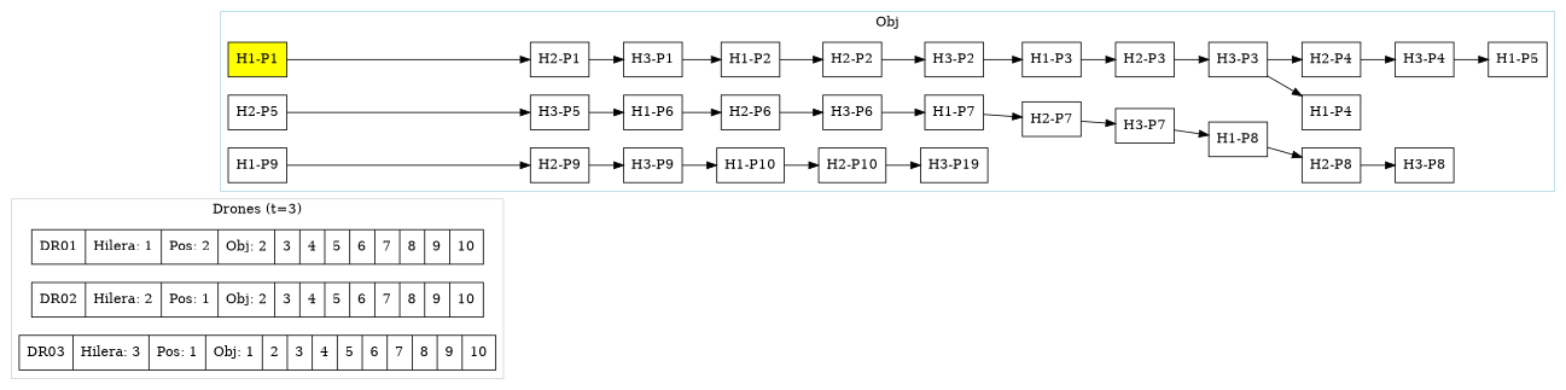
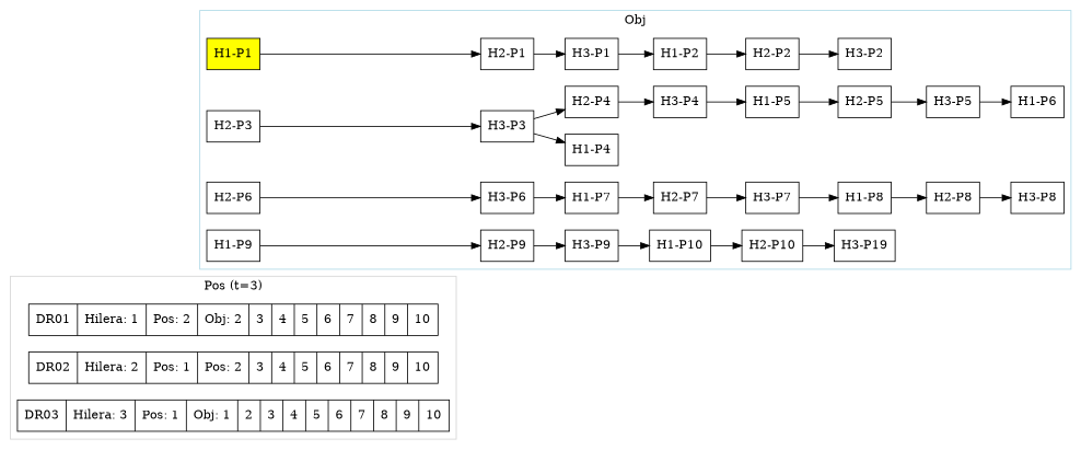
  digraph {
    rankdir=LR
    node [shape=record]
    n1 [label="{DR01|Hilera: 1|Pos: 2|Obj: 2|3|4|5|6|7|8|9|10}"]
-   n2 [label="{DR02|Hilera: 2|Pos: 1|Obj: 2|3|4|5|6|7|8|9|10}"]
+   n2 [label="{DR02|Hilera: 2|Pos: 1|Pos: 2|3|4|5|6|7|8|9|10}"]
    n3 [label="{DR03|Hilera: 3|Pos: 1|Obj: 1|2|3|4|5|6|7|8|9|10}"]
    n4 [fillcolor=yellow label="H1-P1" style=filled]
    n5 [label="H2-P1"]
    n6 [label="H3-P1"]
    n7 [label="H1-P2"]
    n8 [label="H2-P2"]
    n9 [label="H3-P2"]
-   n10 [label="H1-P3"]
    n11 [label="H2-P3"]
    n12 [label="H3-P3"]
    n13 [label="H1-P4"]
    n14 [label="H2-P4"]
    n15 [label="H3-P4"]
    n16 [label="H1-P5"]
    n17 [label="H2-P5"]
    n18 [label="H3-P5"]
    n19 [label="H1-P6"]
    n20 [label="H2-P6"]
    n21 [label="H3-P6"]
    n22 [label="H1-P7"]
    n23 [label="H2-P7"]
    n24 [label="H3-P7"]
    n25 [label="H1-P8"]
    n26 [label="H2-P8"]
    n27 [label="H3-P8"]
    n28 [label="H1-P9"]
    n29 [label="H2-P9"]
    n30 [label="H3-P9"]
    n31 [label="H1-P10"]
    n32 [label="H2-P10"]
    n33 [label="H3-P19"]
    subgraph cluster_1 {
      color=lightgrey
-     label="Drones (t=3)"
+     label="Pos (t=3)"
      n1
      n2
      n3
    }
    subgraph cluster_2 {
      color=lightblue
      label=Obj
      n4
      n5
      n6
      n7
      n8
      n9
-     n10
      n11
      n12
      n13
      n14
      n15
      n16
      n17
      n18
      n19
      n20
      n21
      n22
      n23
      n24
      n25
      n26
      n27
      n28
      n29
      n30
      n31
      n32
      n33
    }
    n4 -> n5
    n5 -> n6
    n6 -> n7
    n7 -> n8
    n8 -> n9
-   n9 -> n10
-   n10 -> n11
    n11 -> n12
    n12 -> n13
    n12 -> n14
    n14 -> n15
    n15 -> n16
+   n16 -> n17
    n17 -> n18
    n18 -> n19
-   n19 -> n20
    n20 -> n21
    n21 -> n22
    n22 -> n23
    n23 -> n24
    n24 -> n25
    n25 -> n26
    n26 -> n27
    n28 -> n29
    n29 -> n30
    n30 -> n31
    n31 -> n32
    n32 -> n33
  }
